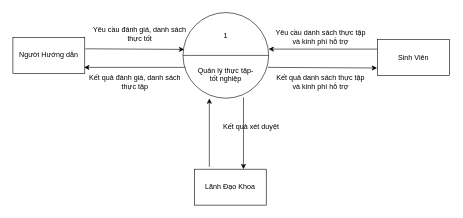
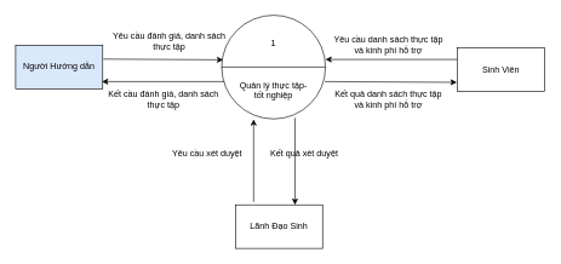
  <mxCell id="0" />
  <mxCell id="1" parent="0" />
- <mxCell id="2" value="Người Hướng dẫn" style="rounded=0;whiteSpace=wrap;html=1;" vertex="1" parent="1"><mxGeometry x="20" y="62" width="120" height="60" as="geometry" /></mxCell>
+ <mxCell id="2" value="Người Hướng dẫn" style="rounded=0;whiteSpace=wrap;html=1;fillColor=#dae8fc;" vertex="1" parent="1"><mxGeometry x="20" y="62" width="120" height="60" as="geometry" /></mxCell>
  <mxCell id="3" value="Sinh Viên" style="rounded=0;whiteSpace=wrap;html=1;" vertex="1" parent="1"><mxGeometry x="629" y="65.5" width="120" height="60" as="geometry" /></mxCell>
  <mxCell id="4" value="" style="endArrow=classic;html=1;" edge="1" parent="1"><mxGeometry width="50" height="50" relative="1" as="geometry"><mxPoint x="141" y="81" as="sourcePoint" /><mxPoint x="306" y="82" as="targetPoint" /></mxGeometry></mxCell>
  <mxCell id="5" value="" style="endArrow=classic;html=1;" edge="1" parent="1"><mxGeometry width="50" height="50" relative="1" as="geometry"><mxPoint x="313" y="112" as="sourcePoint" /><mxPoint x="139" y="112" as="targetPoint" /></mxGeometry></mxCell>
  <mxCell id="6" value="" style="endArrow=classic;html=1;" edge="1" parent="1"><mxGeometry width="50" height="50" relative="1" as="geometry"><mxPoint x="446" y="112" as="sourcePoint" /><mxPoint x="628" y="113" as="targetPoint" /></mxGeometry></mxCell>
  <mxCell id="7" value="&lt;font color=&quot;rgba(0, 0, 0, 0)&quot; face=&quot;monospace&quot;&gt;&lt;span style=&quot;font-size: 0px&quot;&gt;&lt;br&gt;Quànbdjkgxjkg&lt;/span&gt;&lt;/font&gt;" style="shape=lineEllipse;perimeter=ellipsePerimeter;whiteSpace=wrap;html=1;backgroundOutline=1;" vertex="1" parent="1"><mxGeometry x="304" y="20.5" width="143" height="143" as="geometry" /></mxCell>
  <mxCell id="8" value="1&lt;br&gt;&lt;br&gt;&lt;br&gt;&lt;br&gt;Quản lý thực tập- tốt nghiệp" style="text;html=1;strokeColor=none;fillColor=none;align=center;verticalAlign=middle;whiteSpace=wrap;rounded=0;" vertex="1" parent="1"><mxGeometry x="323" y="69" width="105" height="53" as="geometry" /></mxCell>
  <mxCell id="9" value="" style="endArrow=classic;html=1;" edge="1" parent="1"><mxGeometry width="50" height="50" relative="1" as="geometry"><mxPoint x="628" y="81.5" as="sourcePoint" /><mxPoint x="447" y="81.5" as="targetPoint" /></mxGeometry></mxCell>
- <mxCell id="10" value="Kết quả đánh giá, danh sách thực tập" style="text;html=1;strokeColor=none;fillColor=none;align=center;verticalAlign=middle;whiteSpace=wrap;rounded=0;" vertex="1" parent="1"><mxGeometry x="144" y="122" width="160" height="30" as="geometry" /></mxCell>
- <mxCell id="11" value="Yêu cầu đánh giá, danh sách thực tốt" style="text;html=1;strokeColor=none;fillColor=none;align=center;verticalAlign=middle;whiteSpace=wrap;rounded=0;" vertex="1" parent="1"><mxGeometry x="151.5" y="42" width="160" height="30" as="geometry" /></mxCell>
+ <mxCell id="10" value="Kết cầu đánh giá, danh sách thực tập" style="text;html=1;strokeColor=none;fillColor=none;align=center;verticalAlign=middle;whiteSpace=wrap;rounded=0;" vertex="1" parent="1"><mxGeometry x="144" y="122" width="160" height="30" as="geometry" /></mxCell>
+ <mxCell id="11" value="Yêu cầu đánh giá, danh sách thực tập" style="text;html=1;strokeColor=none;fillColor=none;align=center;verticalAlign=middle;whiteSpace=wrap;rounded=0;" vertex="1" parent="1"><mxGeometry x="151.5" y="42" width="160" height="30" as="geometry" /></mxCell>
  <mxCell id="12" value="Yêu cầu danh sách thực tập và kinh phí hỗ trợ&lt;span style=&quot;color: rgba(0 , 0 , 0 , 0) ; font-family: monospace ; font-size: 0px ; white-space: nowrap&quot;&gt;%3CmxGraphModel%3E%3Croot%3E%3CmxCell%20id%3D%220%22%2F%3E%3CmxCell%20id%3D%221%22%20parent%3D%220%22%2F%3E%3CmxCell%20id%3D%222%22%20value%3D%22Y%C3%AAu%20c%E1%BA%A7u%20%C4%91%C3%A1nh%20gi%C3%A1%2C%20danh%20s%C3%A1ch%20th%E1%BB%B1c%20t%E1%BA%ADp%22%20style%3D%22text%3Bhtml%3D1%3BstrokeColor%3Dnone%3BfillColor%3Dnone%3Balign%3Dcenter%3BverticalAlign%3Dmiddle%3BwhiteSpace%3Dwrap%3Brounded%3D0%3B%22%20vertex%3D%221%22%20parent%3D%221%22%3E%3CmxGeometry%20x%3D%22181%22%20y%3D%2240%22%20width%3D%22160%22%20height%3D%2230%22%20as%3D%22geometry%22%2F%3E%3C%2FmxCell%3E%3C%2Froot%3E%3C%2FmxGraphModel%3E&lt;/span&gt;" style="text;html=1;strokeColor=none;fillColor=none;align=center;verticalAlign=middle;whiteSpace=wrap;rounded=0;" vertex="1" parent="1"><mxGeometry x="454" y="47" width="160" height="30" as="geometry" /></mxCell>
  <mxCell id="13" value="Kết quả danh sách thực tập và kinh phí hỗ trợ&lt;span style=&quot;color: rgba(0 , 0 , 0 , 0) ; font-family: monospace ; font-size: 0px ; white-space: nowrap&quot;&gt;%3CmxGraphModel%3E%3Croot%3E%3CmxCell%20id%3D%220%22%2F%3E%3CmxCell%20id%3D%221%22%20parent%3D%220%22%2F%3E%3CmxCell%20id%3D%222%22%20value%3D%22Y%C3%AAu%20c%E1%BA%A7u%20%C4%91%C3%A1nh%20gi%C3%A1%2C%20danh%20s%C3%A1ch%20th%E1%BB%B1c%20t%E1%BA%ADp%22%20style%3D%22text%3Bhtml%3D1%3BstrokeColor%3Dnone%3BfillColor%3Dnone%3Balign%3Dcenter%3BverticalAlign%3Dmiddle%3BwhiteSpace%3Dwrap%3Brounded%3D0%3B%22%20vertex%3D%221%22%20parent%3D%221%22%3E%3CmxGeometry%20x%3D%22181%22%20y%3D%2240%22%20width%3D%22160%22%20height%3D%2230%22%20as%3D%22geometry%22%2F%3E%3C%2FmxCell%3E%3C%2Froot%3E%3C%2FmxGraphModel%3E&lt;/span&gt;" style="text;html=1;strokeColor=none;fillColor=none;align=center;verticalAlign=middle;whiteSpace=wrap;rounded=0;" vertex="1" parent="1"><mxGeometry x="454" y="122" width="160" height="30" as="geometry" /></mxCell>
- <mxCell id="14" value="Lãnh Đạo Khoa" style="rounded=0;whiteSpace=wrap;html=1;" vertex="1" parent="1"><mxGeometry x="323" y="282" width="120" height="60" as="geometry" /></mxCell>
+ <mxCell id="14" value="Lãnh Đạo Sinh" style="rounded=0;whiteSpace=wrap;html=1;" vertex="1" parent="1"><mxGeometry x="323" y="282" width="120" height="60" as="geometry" /></mxCell>
  <mxCell id="15" value="" style="endArrow=classic;html=1;" edge="1" parent="1"><mxGeometry width="50" height="50" relative="1" as="geometry"><mxPoint x="348" y="278" as="sourcePoint" /><mxPoint x="348" y="164" as="targetPoint" /></mxGeometry></mxCell>
  <mxCell id="16" value="" style="endArrow=classic;html=1;entryX=0.683;entryY=0;entryDx=0;entryDy=0;entryPerimeter=0;" edge="1" parent="1" target="14"><mxGeometry width="50" height="50" relative="1" as="geometry"><mxPoint x="405" y="162" as="sourcePoint" /><mxPoint x="444" y="212" as="targetPoint" /></mxGeometry></mxCell>
+ <mxCell id="17" value="Yêu cầu xét duyệt" style="text;html=1;strokeColor=none;fillColor=none;align=center;verticalAlign=middle;whiteSpace=wrap;rounded=0;" vertex="1" parent="1"><mxGeometry x="234" y="202" width="100" height="20" as="geometry" /></mxCell>
  <mxCell id="18" value="Kết quả xét duyệt" style="text;html=1;strokeColor=none;fillColor=none;align=center;verticalAlign=middle;whiteSpace=wrap;rounded=0;" vertex="1" parent="1"><mxGeometry x="368" y="202" width="100" height="20" as="geometry" /></mxCell>
